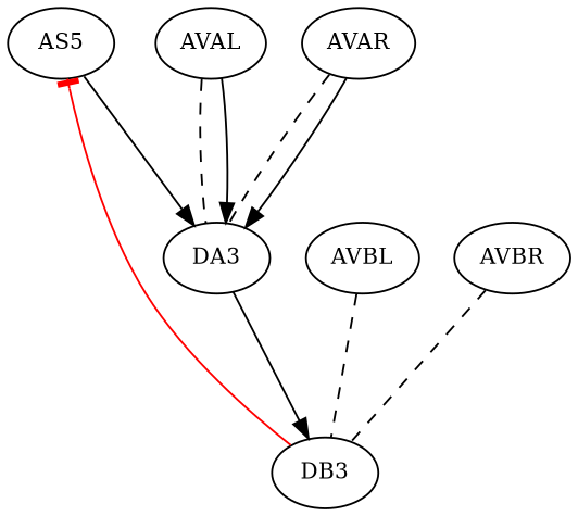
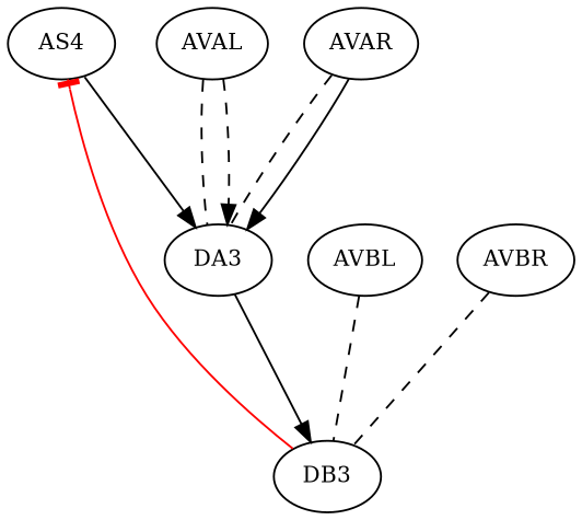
  digraph {
    fontsize=12
    splines=true
    node [fontsize=11]
    edge [minlen=2]
-   AS4 [label=AS5]
+   AS4
    DA3
    AVAL
    AVAR
    AVBL
    DB3
    AVBR
    AS4 -> DA3 [color=black]
    DA3 -> DB3 [color=black]
    AVAL -> DA3 [arrowhead=none style=dashed]
-   AVAL -> DA3 [color=black]
+   AVAL -> DA3 [color=black style=dashed]
    AVAR -> DA3 [arrowhead=none style=dashed]
    AVAR -> DA3 [color=black]
    AVBL -> DB3 [arrowhead=none style=dashed]
    DB3 -> AS4 [arrowhead=tee color=red]
    AVBR -> DB3 [arrowhead=none style=dashed]
  }
